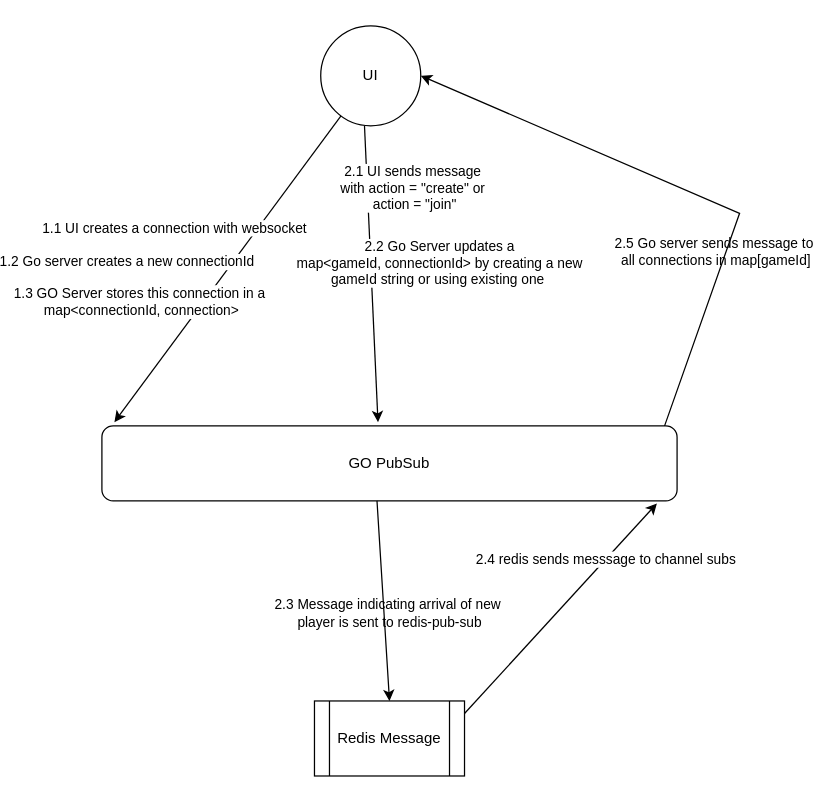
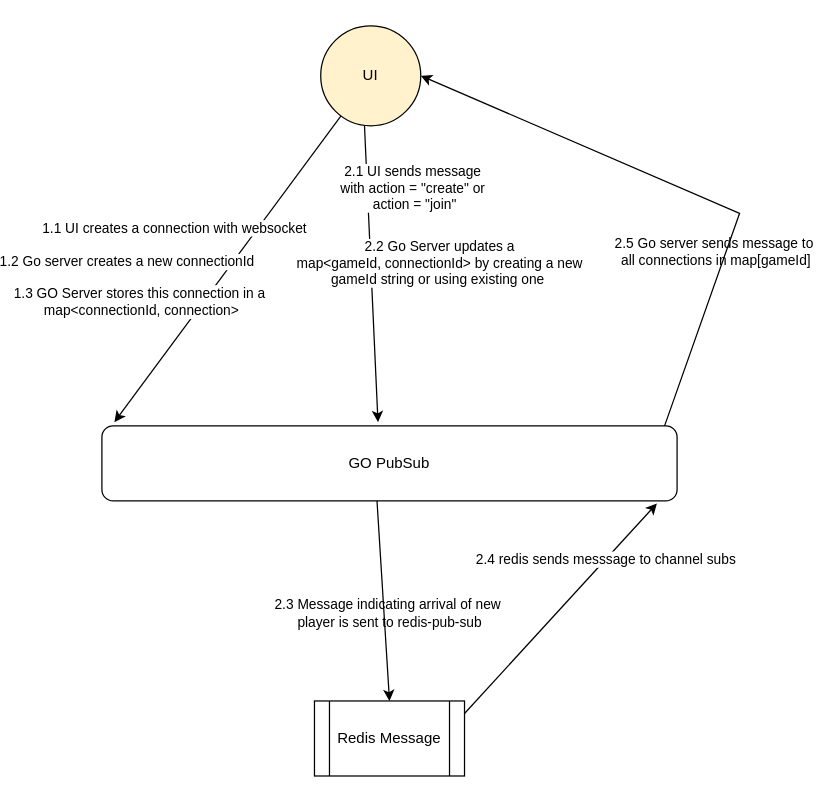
  <mxCell id="0" />
  <mxCell id="1" parent="0" />
  <mxCell id="2" value="Redis Message" style="shape=process;whiteSpace=wrap;html=1;backgroundOutline=1;" vertex="1" parent="1"><mxGeometry x="190" y="560" width="120" height="60" as="geometry" /></mxCell>
  <mxCell id="3" value="GO PubSub" style="rounded=1;whiteSpace=wrap;html=1;" vertex="1" parent="1"><mxGeometry x="20" y="340" width="460" height="60" as="geometry" /></mxCell>
- <mxCell id="4" value="UI" style="ellipse;whiteSpace=wrap;html=1;aspect=fixed;" vertex="1" parent="1"><mxGeometry x="195" y="20" width="80" height="80" as="geometry" /></mxCell>
+ <mxCell id="4" value="UI" style="ellipse;whiteSpace=wrap;html=1;aspect=fixed;fillColor=#fff2cc;" vertex="1" parent="1"><mxGeometry x="195" y="20" width="80" height="80" as="geometry" /></mxCell>
  <mxCell id="5" value="" style="endArrow=classic;html=1;rounded=0;" edge="1" parent="1" source="4"><mxGeometry width="50" height="50" relative="1" as="geometry"><mxPoint x="230" y="60" as="sourcePoint" /><mxPoint x="30" y="337" as="targetPoint" /><Array as="points" /></mxGeometry></mxCell>
  <mxCell id="6" value="1.1 UI creates a connection with websocket" style="edgeLabel;html=1;align=center;verticalAlign=middle;resizable=0;points=[];" vertex="1" connectable="0" parent="5"><mxGeometry x="-0.259" y="-3" relative="1" as="geometry"><mxPoint x="-64" as="offset" /></mxGeometry></mxCell>
  <mxCell id="7" value="&lt;div&gt;1.3 GO Server stores this connection in a&lt;/div&gt;&lt;div&gt;&amp;nbsp;map&amp;lt;connectionId, connection&amp;gt;&lt;br&gt;&lt;/div&gt;" style="edgeLabel;html=1;align=center;verticalAlign=middle;resizable=0;points=[];" vertex="1" connectable="0" parent="5"><mxGeometry x="-0.05" y="1" relative="1" as="geometry"><mxPoint x="-76" y="31" as="offset" /></mxGeometry></mxCell>
  <mxCell id="8" value="1.2 Go server creates a new connectionId" style="edgeLabel;html=1;align=center;verticalAlign=middle;resizable=0;points=[];" vertex="1" connectable="0" parent="5"><mxGeometry x="-0.047" relative="1" as="geometry"><mxPoint x="-85" as="offset" /></mxGeometry></mxCell>
  <mxCell id="9" value="" style="endArrow=classic;html=1;rounded=0;entryX=0.48;entryY=-0.05;entryDx=0;entryDy=0;entryPerimeter=0;" edge="1" parent="1" target="3"><mxGeometry width="50" height="50" relative="1" as="geometry"><mxPoint x="230" y="100" as="sourcePoint" /><mxPoint x="280" y="50" as="targetPoint" /></mxGeometry></mxCell>
  <mxCell id="10" value="&lt;div&gt;2.1 UI sends message&amp;nbsp;&lt;/div&gt;&lt;div&gt;with action = &quot;create&quot; or&amp;nbsp;&lt;/div&gt;&lt;div&gt;action = &quot;join&quot;&lt;br&gt;&lt;/div&gt;" style="edgeLabel;html=1;align=center;verticalAlign=middle;resizable=0;points=[];" vertex="1" connectable="0" parent="9"><mxGeometry x="-0.693" y="1" relative="1" as="geometry"><mxPoint x="37" y="14" as="offset" /></mxGeometry></mxCell>
  <mxCell id="11" value="&lt;div&gt;2.2 Go Server updates a&lt;/div&gt;&lt;div&gt;&amp;nbsp;map&amp;lt;gameId, connectionId&amp;gt; by creating a new&amp;nbsp;&lt;/div&gt;&lt;div&gt;gameId string or using existing one&amp;nbsp; &lt;/div&gt;" style="edgeLabel;html=1;align=center;verticalAlign=middle;resizable=0;points=[];" vertex="1" connectable="0" parent="9"><mxGeometry x="-0.153" relative="1" as="geometry"><mxPoint x="55" y="10" as="offset" /></mxGeometry></mxCell>
  <mxCell id="12" value="&lt;div&gt;2.3 Message indicating arrival of new&amp;nbsp;&lt;/div&gt;&lt;div&gt;player is sent to redis-pub-sub &lt;/div&gt;" style="edgeLabel;html=1;align=center;verticalAlign=middle;resizable=0;points=[];" vertex="1" connectable="0" parent="9"><mxGeometry x="0.275" y="2" relative="1" as="geometry"><mxPoint x="11" y="239" as="offset" /></mxGeometry></mxCell>
  <mxCell id="13" value="" style="endArrow=classic;html=1;rounded=0;entryX=0.5;entryY=0;entryDx=0;entryDy=0;" edge="1" parent="1" target="2"><mxGeometry width="50" height="50" relative="1" as="geometry"><mxPoint x="240" y="400" as="sourcePoint" /><mxPoint x="290" y="350" as="targetPoint" /></mxGeometry></mxCell>
  <mxCell id="14" value="" style="endArrow=classic;html=1;rounded=0;entryX=0.965;entryY=1.033;entryDx=0;entryDy=0;entryPerimeter=0;" edge="1" parent="1" target="3"><mxGeometry width="50" height="50" relative="1" as="geometry"><mxPoint x="310" y="570" as="sourcePoint" /><mxPoint x="360" y="520" as="targetPoint" /></mxGeometry></mxCell>
  <mxCell id="15" value="2.4 redis sends messsage to channel subs" style="edgeLabel;html=1;align=center;verticalAlign=middle;resizable=0;points=[];" vertex="1" connectable="0" parent="14"><mxGeometry x="0.466" relative="1" as="geometry"><mxPoint as="offset" /></mxGeometry></mxCell>
  <mxCell id="16" value="&lt;div&gt;2.5 Go server sends message to&amp;nbsp;&lt;/div&gt;&lt;div&gt;all connections in map[gameId]&lt;/div&gt;" style="edgeLabel;html=1;align=center;verticalAlign=middle;resizable=0;points=[];" vertex="1" connectable="0" parent="14"><mxGeometry x="0.149" y="-1" relative="1" as="geometry"><mxPoint x="111" y="-274" as="offset" /></mxGeometry></mxCell>
  <mxCell id="17" value="" style="endArrow=classic;html=1;rounded=0;entryX=1;entryY=0.5;entryDx=0;entryDy=0;" edge="1" parent="1" target="4"><mxGeometry width="50" height="50" relative="1" as="geometry"><mxPoint x="470" y="340" as="sourcePoint" /><mxPoint x="520" y="290" as="targetPoint" /><Array as="points"><mxPoint x="530" y="170" /></Array></mxGeometry></mxCell>
